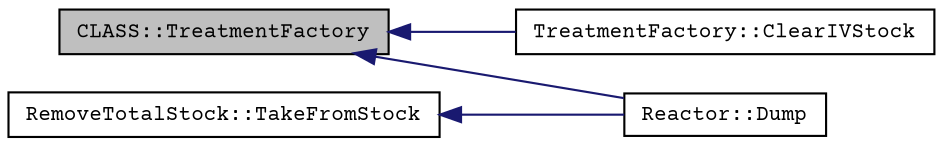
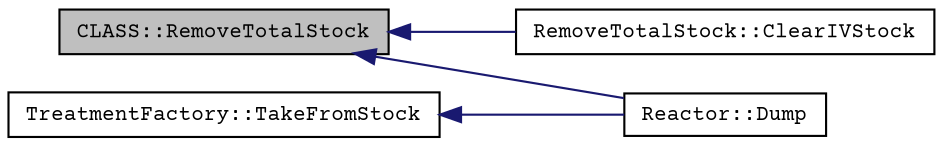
  digraph {
    fontname="Courier Prime"
    rankdir=LR
    node [color=black fillcolor=white fontname="Courier Prime" fontsize=10 shape=record style=filled]
    edge [color=midnightblue dir=back fontname="Courier Prime" fontsize=10 labelfontname=Helvetica labelfontsize=10 style=solid]
-   n1 [fillcolor=grey75 fontcolor=black height=0.2 label="CLASS::TreatmentFactory" width=0.4]
-   n2 [height=0.2 label="TreatmentFactory::ClearIVStock" width=0.4]
+   n1 [fillcolor=grey75 fontcolor=black height=0.2 label="CLASS::RemoveTotalStock" width=0.4]
+   n2 [height=0.2 label="RemoveTotalStock::ClearIVStock" width=0.4]
    n3 [height=0.2 label="Reactor::Dump" width=0.4]
-   n4 [height=0.2 label="RemoveTotalStock::TakeFromStock" width=0.4]
+   n4 [height=0.2 label="TreatmentFactory::TakeFromStock" width=0.4]
    n1 -> n2
    n1 -> n3
    n4 -> n3
  }
